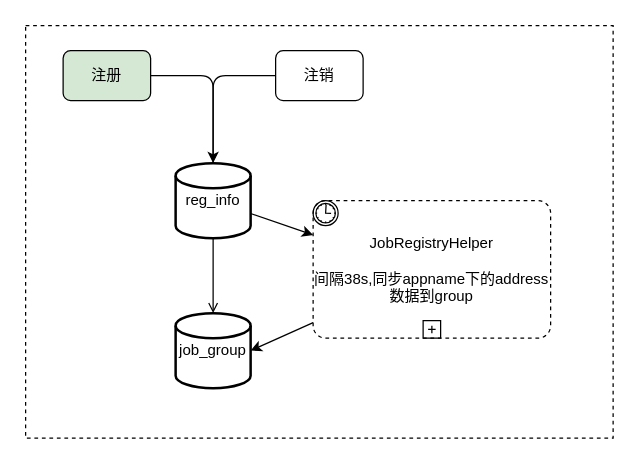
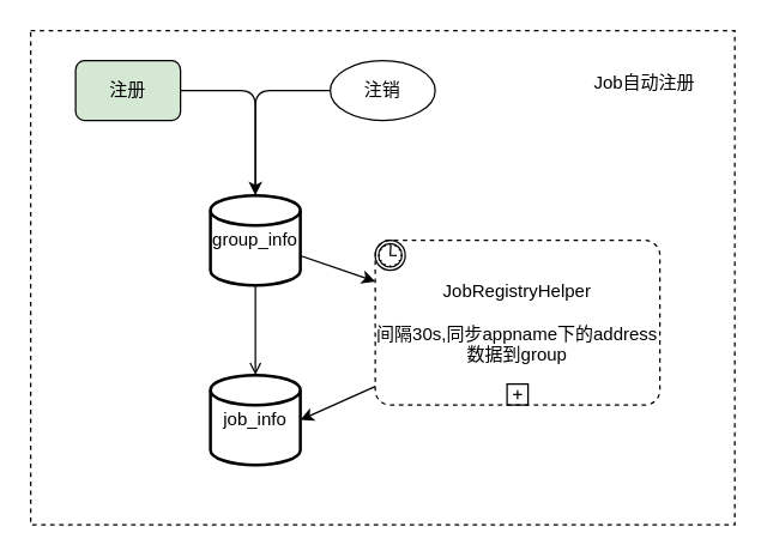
  <mxCell id="0" />
  <mxCell id="1" parent="0" />
  <mxCell id="2" value="" style="rounded=0;whiteSpace=wrap;html=1;dashed=1;fillColor=none;" vertex="1" parent="1"><mxGeometry x="20" y="20" width="470" height="330" as="geometry" /></mxCell>
  <mxCell id="3" style="edgeStyle=none;html=1;entryX=0.5;entryY=0;entryDx=0;entryDy=0;entryPerimeter=0;endArrow=open;" edge="1" parent="1" source="5" target="6"><mxGeometry relative="1" as="geometry" /></mxCell>
  <mxCell id="4" style="edgeStyle=none;html=1;entryX=0;entryY=0.25;entryDx=0;entryDy=0;entryPerimeter=0;" edge="1" parent="1" source="5" target="8"><mxGeometry relative="1" as="geometry" /></mxCell>
- <mxCell id="5" value="reg_info" style="strokeWidth=2;html=1;shape=mxgraph.flowchart.database;whiteSpace=wrap;" vertex="1" parent="1"><mxGeometry x="140" y="130" width="60" height="60" as="geometry" /></mxCell>
- <mxCell id="6" value="job_group" style="strokeWidth=2;html=1;shape=mxgraph.flowchart.database;whiteSpace=wrap;" vertex="1" parent="1"><mxGeometry x="140" y="250" width="60" height="60" as="geometry" /></mxCell>
+ <mxCell id="5" value="group_info" style="strokeWidth=2;html=1;shape=mxgraph.flowchart.database;whiteSpace=wrap;" vertex="1" parent="1"><mxGeometry x="140" y="130" width="60" height="60" as="geometry" /></mxCell>
+ <mxCell id="6" value="job_info" style="strokeWidth=2;html=1;shape=mxgraph.flowchart.database;whiteSpace=wrap;" vertex="1" parent="1"><mxGeometry x="140" y="250" width="60" height="60" as="geometry" /></mxCell>
  <mxCell id="7" style="edgeStyle=none;html=1;entryX=1;entryY=0.5;entryDx=0;entryDy=0;entryPerimeter=0;" edge="1" parent="1" source="8" target="6"><mxGeometry relative="1" as="geometry" /></mxCell>
- <mxCell id="8" value="JobRegistryHelper&lt;br&gt;&lt;br&gt;间隔38s,同步appname下的address数据到group" style="points=[[0.25,0,0],[0.5,0,0],[0.75,0,0],[1,0.25,0],[1,0.5,0],[1,0.75,0],[0.75,1,0],[0.5,1,0],[0.25,1,0],[0,0.75,0],[0,0.5,0],[0,0.25,0]];shape=mxgraph.bpmn.task;whiteSpace=wrap;rectStyle=rounded;size=10;html=1;taskMarker=abstract;bpmnShapeType=subprocess;isLoopSub=1;outline=eventInt;symbol=timer;" vertex="1" parent="1"><mxGeometry x="250" y="160" width="190" height="110" as="geometry" /></mxCell>
+ <mxCell id="8" value="JobRegistryHelper&lt;br&gt;&lt;br&gt;间隔30s,同步appname下的address数据到group" style="points=[[0.25,0,0],[0.5,0,0],[0.75,0,0],[1,0.25,0],[1,0.5,0],[1,0.75,0],[0.75,1,0],[0.5,1,0],[0.25,1,0],[0,0.75,0],[0,0.5,0],[0,0.25,0]];shape=mxgraph.bpmn.task;whiteSpace=wrap;rectStyle=rounded;size=10;html=1;taskMarker=abstract;bpmnShapeType=subprocess;isLoopSub=1;outline=eventInt;symbol=timer;" vertex="1" parent="1"><mxGeometry x="250" y="160" width="190" height="110" as="geometry" /></mxCell>
  <mxCell id="9" style="edgeStyle=orthogonalEdgeStyle;html=1;entryX=0.5;entryY=0;entryDx=0;entryDy=0;entryPerimeter=0;" edge="1" parent="1" source="10" target="5"><mxGeometry relative="1" as="geometry" /></mxCell>
  <mxCell id="10" value="注册" style="rounded=1;whiteSpace=wrap;html=1;fillColor=#d5e8d4;" vertex="1" parent="1"><mxGeometry x="50" y="40" width="70" height="40" as="geometry" /></mxCell>
  <mxCell id="11" style="edgeStyle=orthogonalEdgeStyle;html=1;entryX=0.5;entryY=0;entryDx=0;entryDy=0;entryPerimeter=0;endArrow=none;" edge="1" parent="1" source="12" target="5"><mxGeometry relative="1" as="geometry" /></mxCell>
- <mxCell id="12" value="注销" style="rounded=1;whiteSpace=wrap;html=1;" vertex="1" parent="1"><mxGeometry x="220" y="40" width="70" height="40" as="geometry" /></mxCell>
+ <mxCell id="12" value="注销" style="ellipse;whiteSpace=wrap;html=1;" vertex="1" parent="1"><mxGeometry x="220" y="40" width="70" height="40" as="geometry" /></mxCell>
+ <mxCell id="13" value="Job自动注册" style="text;html=1;strokeColor=none;fillColor=none;align=center;verticalAlign=middle;whiteSpace=wrap;rounded=0;dashed=1;" vertex="1" parent="1"><mxGeometry x="390" y="40" width="80" height="30" as="geometry" /></mxCell>
